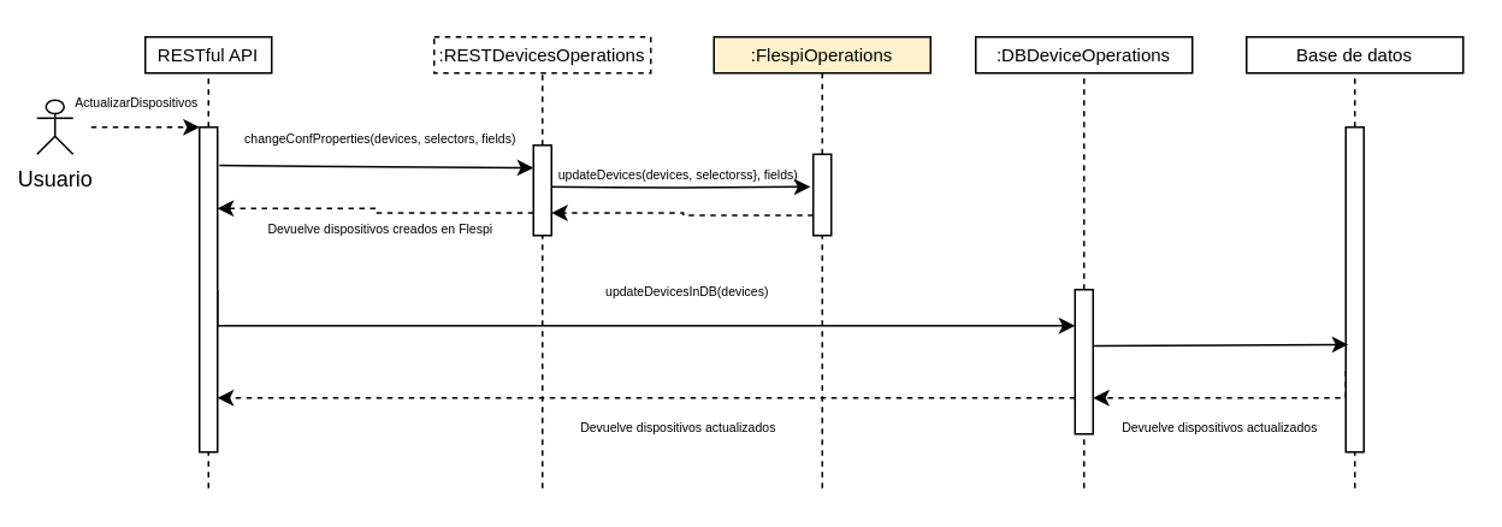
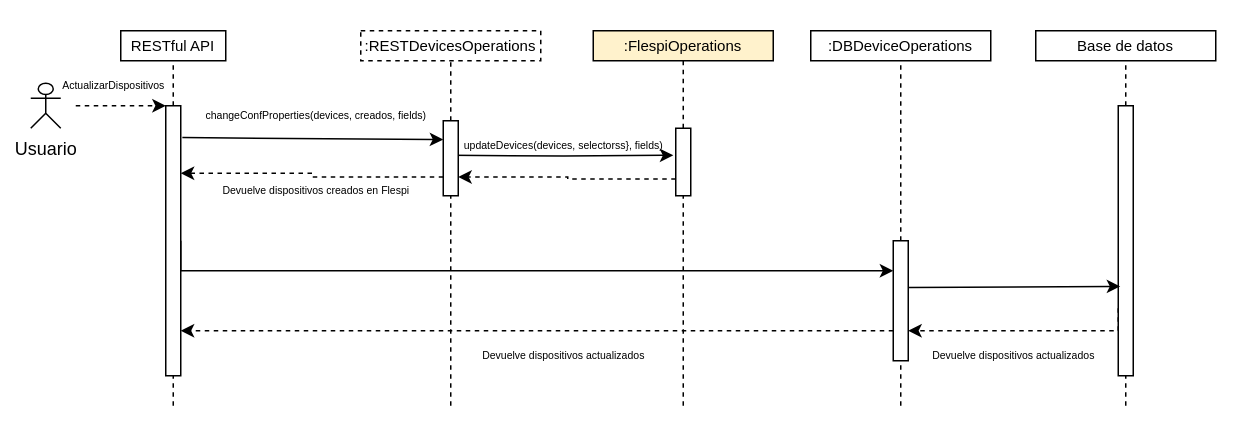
  <mxCell id="0" />
  <mxCell id="1" parent="0" />
  <mxCell id="2" value="Usuario&lt;br&gt;" style="shape=umlActor;verticalLabelPosition=bottom;verticalAlign=top;html=1;outlineConnect=0;" vertex="1" parent="1"><mxGeometry x="20" y="55" width="20" height="30" as="geometry" /></mxCell>
  <mxCell id="3" style="edgeStyle=orthogonalEdgeStyle;rounded=0;orthogonalLoop=1;jettySize=auto;html=1;exitX=1;exitY=0.5;exitDx=0;exitDy=0;fontFamily=Helvetica;fontSize=7;entryX=0;entryY=0.25;entryDx=0;entryDy=0;" edge="1" parent="1" source="4" target="21"><mxGeometry relative="1" as="geometry"><mxPoint x="540" y="165" as="targetPoint" /><Array as="points"><mxPoint x="120" y="180" /></Array></mxGeometry></mxCell>
  <mxCell id="4" value="" style="rounded=0;whiteSpace=wrap;html=1;" vertex="1" parent="1"><mxGeometry x="110" y="70" width="10" height="180" as="geometry" /></mxCell>
  <mxCell id="5" value="&lt;font style=&quot;font-size: 10px;&quot;&gt;RESTful API&lt;/font&gt;" style="rounded=0;whiteSpace=wrap;html=1;" vertex="1" parent="1"><mxGeometry x="80" y="20" width="70" height="20" as="geometry" /></mxCell>
  <mxCell id="6" value="" style="endArrow=none;dashed=1;html=1;rounded=0;fontSize=10;entryX=0.5;entryY=1;entryDx=0;entryDy=0;" edge="1" parent="1" source="4" target="5"><mxGeometry width="50" height="50" relative="1" as="geometry"><mxPoint x="160" y="110" as="sourcePoint" /><mxPoint x="210" y="60" as="targetPoint" /></mxGeometry></mxCell>
  <mxCell id="7" value="&lt;span style=&quot;font-size: 10px;&quot;&gt;:RESTDevicesOperations&lt;/span&gt;" style="rounded=0;whiteSpace=wrap;html=1;dashed=1;" vertex="1" parent="1"><mxGeometry x="240" y="20" width="120" height="20" as="geometry" /></mxCell>
  <mxCell id="8" style="edgeStyle=orthogonalEdgeStyle;rounded=0;orthogonalLoop=1;jettySize=auto;html=1;fontFamily=Helvetica;fontSize=10;entryX=-0.162;entryY=0.4;entryDx=0;entryDy=0;entryPerimeter=0;" edge="1" parent="1" target="16"><mxGeometry relative="1" as="geometry"><mxPoint x="300" y="103" as="sourcePoint" /><mxPoint x="490" y="103" as="targetPoint" /></mxGeometry></mxCell>
  <mxCell id="9" style="edgeStyle=orthogonalEdgeStyle;rounded=0;orthogonalLoop=1;jettySize=auto;html=1;exitX=0;exitY=0.75;exitDx=0;exitDy=0;entryX=1;entryY=0.25;entryDx=0;entryDy=0;dashed=1;fontFamily=Helvetica;fontSize=7;" edge="1" parent="1" source="10" target="4"><mxGeometry relative="1" as="geometry" /></mxCell>
  <mxCell id="10" value="" style="rounded=0;whiteSpace=wrap;html=1;" vertex="1" parent="1"><mxGeometry x="295" y="80" width="10" height="50" as="geometry" /></mxCell>
  <mxCell id="11" value="" style="endArrow=classic;html=1;rounded=0;fontSize=10;entryX=0;entryY=0.25;entryDx=0;entryDy=0;exitX=1.109;exitY=0.118;exitDx=0;exitDy=0;exitPerimeter=0;" edge="1" parent="1" source="4" target="10"><mxGeometry width="50" height="50" relative="1" as="geometry"><mxPoint x="120" y="88" as="sourcePoint" /><mxPoint x="200" y="70" as="targetPoint" /></mxGeometry></mxCell>
- <mxCell id="12" value="&lt;span style=&quot;font-size: 7px;&quot;&gt;changeConfProperties(devices, selectors, fields)&lt;/span&gt;" style="text;html=1;align=center;verticalAlign=middle;resizable=0;points=[];autosize=1;strokeColor=none;fillColor=none;fontSize=10;fontFamily=Helvetica;" vertex="1" parent="1"><mxGeometry x="125" y="60" width="170" height="30" as="geometry" /></mxCell>
+ <mxCell id="12" value="&lt;span style=&quot;font-size: 7px;&quot;&gt;changeConfProperties(devices, creados, fields)&lt;/span&gt;" style="text;html=1;align=center;verticalAlign=middle;resizable=0;points=[];autosize=1;strokeColor=none;fillColor=none;fontSize=10;fontFamily=Helvetica;" vertex="1" parent="1"><mxGeometry x="125" y="60" width="170" height="30" as="geometry" /></mxCell>
  <mxCell id="13" value="" style="endArrow=none;dashed=1;html=1;rounded=0;fontSize=10;entryX=0.5;entryY=1;entryDx=0;entryDy=0;" edge="1" parent="1" target="7"><mxGeometry width="50" height="50" relative="1" as="geometry"><mxPoint x="300" y="80" as="sourcePoint" /><mxPoint x="165" y="50" as="targetPoint" /></mxGeometry></mxCell>
  <mxCell id="14" value="&lt;font style=&quot;font-size: 10px;&quot;&gt;:FlespiOperations&lt;/font&gt;" style="rounded=0;whiteSpace=wrap;html=1;fontFamily=Helvetica;fontSize=7;fillColor=#fff2cc;" vertex="1" parent="1"><mxGeometry x="395" y="20" width="120" height="20" as="geometry" /></mxCell>
  <mxCell id="15" style="edgeStyle=orthogonalEdgeStyle;rounded=0;orthogonalLoop=1;jettySize=auto;html=1;exitX=0;exitY=0.75;exitDx=0;exitDy=0;entryX=1;entryY=0.75;entryDx=0;entryDy=0;fontFamily=Helvetica;fontSize=10;dashed=1;" edge="1" parent="1" source="16" target="10"><mxGeometry relative="1" as="geometry"><Array as="points"><mxPoint x="378" y="119" /><mxPoint x="378" y="118" /></Array></mxGeometry></mxCell>
  <mxCell id="16" value="" style="rounded=0;whiteSpace=wrap;html=1;" vertex="1" parent="1"><mxGeometry x="450" y="85" width="10" height="45" as="geometry" /></mxCell>
  <mxCell id="17" value="&lt;font style=&quot;font-size: 7px;&quot;&gt;&lt;font style=&quot;font-size: 7px;&quot;&gt;updateDevices(devices, selectorss}, fields&lt;/font&gt;)&lt;/font&gt;" style="text;html=1;align=center;verticalAlign=middle;resizable=0;points=[];autosize=1;strokeColor=none;fillColor=none;fontSize=10;fontFamily=Helvetica;" vertex="1" parent="1"><mxGeometry x="295" y="80" width="160" height="30" as="geometry" /></mxCell>
  <mxCell id="18" value="" style="endArrow=none;dashed=1;html=1;rounded=0;fontFamily=Helvetica;fontSize=10;entryX=0.5;entryY=1;entryDx=0;entryDy=0;exitX=0.5;exitY=0;exitDx=0;exitDy=0;" edge="1" parent="1" source="16" target="14"><mxGeometry width="50" height="50" relative="1" as="geometry"><mxPoint x="470" y="90" as="sourcePoint" /><mxPoint x="520" y="40" as="targetPoint" /></mxGeometry></mxCell>
  <mxCell id="19" value="&lt;font style=&quot;font-size: 7px;&quot;&gt;Devuelve dispositivos creados en Flespi&lt;/font&gt;" style="text;html=1;align=center;verticalAlign=middle;resizable=0;points=[];autosize=1;strokeColor=none;fillColor=none;fontSize=10;fontFamily=Helvetica;" vertex="1" parent="1"><mxGeometry x="135" y="110" width="150" height="30" as="geometry" /></mxCell>
  <mxCell id="20" value="&lt;font style=&quot;font-size: 10px;&quot;&gt;:DBDeviceOperations&lt;/font&gt;" style="rounded=0;whiteSpace=wrap;html=1;fontFamily=Helvetica;fontSize=7;" vertex="1" parent="1"><mxGeometry x="540" y="20" width="120" height="20" as="geometry" /></mxCell>
  <mxCell id="21" value="" style="rounded=0;whiteSpace=wrap;html=1;" vertex="1" parent="1"><mxGeometry x="595" y="160" width="10" height="80" as="geometry" /></mxCell>
  <mxCell id="22" value="" style="endArrow=none;dashed=1;html=1;rounded=0;fontFamily=Helvetica;fontSize=7;entryX=0.5;entryY=1;entryDx=0;entryDy=0;exitX=0.5;exitY=0;exitDx=0;exitDy=0;" edge="1" parent="1" source="21" target="20"><mxGeometry width="50" height="50" relative="1" as="geometry"><mxPoint x="560" y="130" as="sourcePoint" /><mxPoint x="610" y="80" as="targetPoint" /></mxGeometry></mxCell>
- <mxCell id="23" value="&lt;font style=&quot;font-size: 7px;&quot;&gt;&lt;font style=&quot;font-size: 7px;&quot;&gt;updateDevicesInDB(devices&lt;/font&gt;)&lt;/font&gt;" style="text;html=1;align=center;verticalAlign=middle;resizable=0;points=[];autosize=1;strokeColor=none;fillColor=none;fontSize=10;fontFamily=Helvetica;" vertex="1" parent="1"><mxGeometry x="325" y="145" width="110" height="30" as="geometry" /></mxCell>
  <mxCell id="24" value="&lt;font style=&quot;font-size: 10px;&quot;&gt;Base de datos&lt;/font&gt;" style="rounded=0;whiteSpace=wrap;html=1;fontFamily=Helvetica;fontSize=7;" vertex="1" parent="1"><mxGeometry x="690" y="20" width="120" height="20" as="geometry" /></mxCell>
  <mxCell id="25" style="edgeStyle=orthogonalEdgeStyle;rounded=0;orthogonalLoop=1;jettySize=auto;html=1;exitX=0;exitY=0.75;exitDx=0;exitDy=0;fontFamily=Helvetica;fontSize=7;entryX=1;entryY=0.75;entryDx=0;entryDy=0;dashed=1;" edge="1" parent="1" source="26" target="21"><mxGeometry relative="1" as="geometry"><mxPoint x="615" y="212" as="targetPoint" /><Array as="points"><mxPoint x="745" y="220" /></Array></mxGeometry></mxCell>
  <mxCell id="26" value="" style="rounded=0;whiteSpace=wrap;html=1;" vertex="1" parent="1"><mxGeometry x="745" y="70" width="10" height="180" as="geometry" /></mxCell>
  <mxCell id="27" value="" style="endArrow=classic;html=1;rounded=0;fontFamily=Helvetica;fontSize=7;exitX=1.053;exitY=0.39;exitDx=0;exitDy=0;entryX=0.133;entryY=0.669;entryDx=0;entryDy=0;entryPerimeter=0;exitPerimeter=0;" edge="1" parent="1" source="21" target="26"><mxGeometry width="50" height="50" relative="1" as="geometry"><mxPoint x="600" y="190" as="sourcePoint" /><mxPoint x="740" y="195" as="targetPoint" /></mxGeometry></mxCell>
  <mxCell id="28" value="&lt;font style=&quot;font-size: 7px;&quot;&gt;Devuelve dispositivos actualizados&lt;/font&gt;" style="text;html=1;align=center;verticalAlign=middle;resizable=0;points=[];autosize=1;strokeColor=none;fillColor=none;fontSize=10;fontFamily=Helvetica;" vertex="1" parent="1"><mxGeometry x="610" y="220" width="130" height="30" as="geometry" /></mxCell>
  <mxCell id="29" value="" style="endArrow=classic;html=1;rounded=0;dashed=1;fontFamily=Helvetica;fontSize=7;exitX=0;exitY=0.75;exitDx=0;exitDy=0;" edge="1" parent="1" source="21"><mxGeometry width="50" height="50" relative="1" as="geometry"><mxPoint x="330" y="290" as="sourcePoint" /><mxPoint x="120" y="220" as="targetPoint" /></mxGeometry></mxCell>
  <mxCell id="30" value="&lt;span style=&quot;font-size: 7px;&quot;&gt;Devuelve dispositivos actualizados&lt;/span&gt;" style="text;html=1;align=center;verticalAlign=middle;resizable=0;points=[];autosize=1;strokeColor=none;fillColor=none;fontSize=10;fontFamily=Helvetica;" vertex="1" parent="1"><mxGeometry x="310" y="220" width="130" height="30" as="geometry" /></mxCell>
  <mxCell id="31" value="" style="endArrow=classic;html=1;rounded=0;dashed=1;fontFamily=Helvetica;fontSize=7;entryX=0;entryY=0;entryDx=0;entryDy=0;" edge="1" parent="1" target="4"><mxGeometry width="50" height="50" relative="1" as="geometry"><mxPoint x="50" y="70" as="sourcePoint" /><mxPoint x="110" y="60" as="targetPoint" /></mxGeometry></mxCell>
  <mxCell id="32" value="&lt;span style=&quot;font-size: 7px;&quot;&gt;ActualizarDispositivos&lt;/span&gt;" style="text;html=1;align=center;verticalAlign=middle;resizable=0;points=[];autosize=1;strokeColor=none;fillColor=none;fontSize=10;fontFamily=Helvetica;" vertex="1" parent="1"><mxGeometry x="30" y="40" width="90" height="30" as="geometry" /></mxCell>
  <mxCell id="33" value="" style="endArrow=none;dashed=1;html=1;rounded=0;fontFamily=Helvetica;fontSize=7;entryX=0.5;entryY=1;entryDx=0;entryDy=0;" edge="1" parent="1" target="24"><mxGeometry width="50" height="50" relative="1" as="geometry"><mxPoint x="750" y="70" as="sourcePoint" /><mxPoint x="820" y="100" as="targetPoint" /></mxGeometry></mxCell>
  <mxCell id="34" value="" style="endArrow=none;dashed=1;html=1;rounded=0;fontFamily=Helvetica;fontSize=7;" edge="1" parent="1"><mxGeometry width="50" height="50" relative="1" as="geometry"><mxPoint x="115" y="270" as="sourcePoint" /><mxPoint x="115" y="250" as="targetPoint" /></mxGeometry></mxCell>
  <mxCell id="35" value="" style="endArrow=none;dashed=1;html=1;rounded=0;fontFamily=Helvetica;fontSize=7;" edge="1" parent="1"><mxGeometry width="50" height="50" relative="1" as="geometry"><mxPoint x="600" y="270" as="sourcePoint" /><mxPoint x="600" y="240" as="targetPoint" /></mxGeometry></mxCell>
  <mxCell id="36" value="" style="endArrow=none;dashed=1;html=1;rounded=0;fontFamily=Helvetica;fontSize=7;entryX=0.5;entryY=1;entryDx=0;entryDy=0;" edge="1" parent="1" target="10"><mxGeometry width="50" height="50" relative="1" as="geometry"><mxPoint x="300" y="270" as="sourcePoint" /><mxPoint x="310" y="250" as="targetPoint" /></mxGeometry></mxCell>
  <mxCell id="37" value="" style="endArrow=none;dashed=1;html=1;rounded=0;fontFamily=Helvetica;fontSize=7;entryX=0.5;entryY=1;entryDx=0;entryDy=0;" edge="1" parent="1" target="16"><mxGeometry width="50" height="50" relative="1" as="geometry"><mxPoint x="455" y="270" as="sourcePoint" /><mxPoint x="520" y="120" as="targetPoint" /></mxGeometry></mxCell>
  <mxCell id="38" value="" style="endArrow=none;dashed=1;html=1;rounded=0;fontFamily=Helvetica;fontSize=7;entryX=0.5;entryY=1;entryDx=0;entryDy=0;" edge="1" parent="1" target="26"><mxGeometry width="50" height="50" relative="1" as="geometry"><mxPoint x="750" y="270" as="sourcePoint" /><mxPoint x="810" y="300" as="targetPoint" /></mxGeometry></mxCell>
